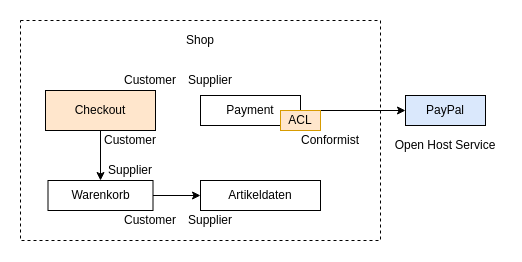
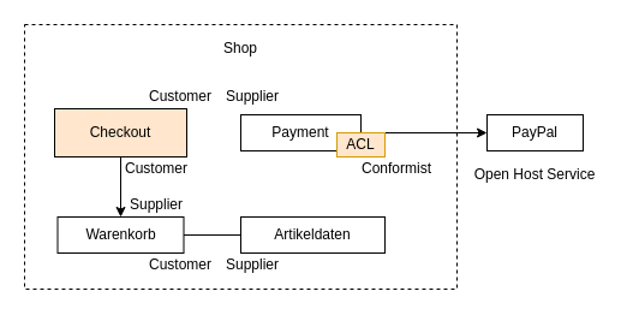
  <mxCell id="0" />
  <mxCell id="1" parent="0" />
  <mxCell id="2" value="" style="rounded=0;whiteSpace=wrap;html=1;dashed=1;" parent="1" vertex="1"><mxGeometry x="20" y="20" width="360" height="220" as="geometry" /></mxCell>
  <mxCell id="3" style="edgeStyle=orthogonalEdgeStyle;rounded=0;orthogonalLoop=1;jettySize=auto;html=1;entryX=0.5;entryY=0;entryDx=0;entryDy=0;" parent="1" source="4" target="8" edge="1"><mxGeometry relative="1" as="geometry" /></mxCell>
  <mxCell id="4" value="Checkout" style="rounded=0;whiteSpace=wrap;html=1;fillColor=#ffe6cc;" parent="1" vertex="1"><mxGeometry x="45" y="90" width="110" height="40" as="geometry" /></mxCell>
  <mxCell id="5" style="edgeStyle=orthogonalEdgeStyle;rounded=0;orthogonalLoop=1;jettySize=auto;html=1;entryX=0;entryY=0.5;entryDx=0;entryDy=0;" parent="1" source="6" target="10" edge="1"><mxGeometry relative="1" as="geometry"><mxPoint x="440" y="110" as="targetPoint" /></mxGeometry></mxCell>
  <mxCell id="6" value="Payment" style="rounded=0;whiteSpace=wrap;html=1;" parent="1" vertex="1"><mxGeometry x="200" y="95" width="100" height="30" as="geometry" /></mxCell>
- <mxCell id="7" style="edgeStyle=orthogonalEdgeStyle;rounded=0;orthogonalLoop=1;jettySize=auto;html=1;entryX=0;entryY=0.5;entryDx=0;entryDy=0;" parent="1" source="8" target="14" edge="1"><mxGeometry relative="1" as="geometry" /></mxCell>
+ <mxCell id="7" style="edgeStyle=orthogonalEdgeStyle;rounded=0;orthogonalLoop=1;jettySize=auto;html=1;entryX=0;entryY=0.5;entryDx=0;entryDy=0;endArrow=none;" parent="1" source="8" target="14" edge="1"><mxGeometry relative="1" as="geometry" /></mxCell>
  <mxCell id="8" value="Warenkorb" style="rounded=0;whiteSpace=wrap;html=1;" parent="1" vertex="1"><mxGeometry x="47.5" y="180" width="105" height="30" as="geometry" /></mxCell>
  <mxCell id="9" value="Shop" style="text;html=1;strokeColor=none;fillColor=none;align=center;verticalAlign=middle;whiteSpace=wrap;rounded=0;dashed=1;" parent="1" vertex="1"><mxGeometry x="180" y="30" width="40" height="20" as="geometry" /></mxCell>
- <mxCell id="10" value="PayPal" style="rounded=0;whiteSpace=wrap;html=1;fillColor=#dae8fc;" parent="1" vertex="1"><mxGeometry x="405" y="95" width="80" height="30" as="geometry" /></mxCell>
+ <mxCell id="10" value="PayPal" style="rounded=0;whiteSpace=wrap;html=1;" parent="1" vertex="1"><mxGeometry x="405" y="95" width="80" height="30" as="geometry" /></mxCell>
  <mxCell id="11" value="Open Host Service" style="text;html=1;strokeColor=none;fillColor=none;align=center;verticalAlign=middle;whiteSpace=wrap;rounded=0;" parent="1" vertex="1"><mxGeometry x="390" y="135" width="110" height="20" as="geometry" /></mxCell>
  <mxCell id="12" value="ACL" style="rounded=0;whiteSpace=wrap;html=1;fillColor=#ffe6cc;strokeColor=#d79b00;" parent="1" vertex="1"><mxGeometry x="280" y="110" width="40" height="20" as="geometry" /></mxCell>
  <mxCell id="13" value="Conformist" style="text;html=1;strokeColor=none;fillColor=none;align=center;verticalAlign=middle;whiteSpace=wrap;rounded=0;" parent="1" vertex="1"><mxGeometry x="310" y="130" width="40" height="20" as="geometry" /></mxCell>
  <mxCell id="14" value="Artikeldaten" style="rounded=0;whiteSpace=wrap;html=1;" parent="1" vertex="1"><mxGeometry x="200" y="180" width="120" height="30" as="geometry" /></mxCell>
  <mxCell id="15" value="Customer" style="text;html=1;strokeColor=none;fillColor=none;align=center;verticalAlign=middle;whiteSpace=wrap;rounded=0;" parent="1" vertex="1"><mxGeometry x="130" y="210" width="40" height="20" as="geometry" /></mxCell>
  <mxCell id="16" value="Supplier" style="text;html=1;strokeColor=none;fillColor=none;align=center;verticalAlign=middle;whiteSpace=wrap;rounded=0;" parent="1" vertex="1"><mxGeometry x="190" y="210" width="40" height="20" as="geometry" /></mxCell>
  <mxCell id="17" value="Customer" style="text;html=1;strokeColor=none;fillColor=none;align=center;verticalAlign=middle;whiteSpace=wrap;rounded=0;" parent="1" vertex="1"><mxGeometry x="110" y="130" width="40" height="20" as="geometry" /></mxCell>
  <mxCell id="18" value="Supplier" style="text;html=1;strokeColor=none;fillColor=none;align=center;verticalAlign=middle;whiteSpace=wrap;rounded=0;" parent="1" vertex="1"><mxGeometry x="110" y="160" width="40" height="20" as="geometry" /></mxCell>
  <mxCell id="19" value="Customer" style="text;html=1;strokeColor=none;fillColor=none;align=center;verticalAlign=middle;whiteSpace=wrap;rounded=0;" parent="1" vertex="1"><mxGeometry x="130" y="70" width="40" height="20" as="geometry" /></mxCell>
  <mxCell id="20" value="Supplier" style="text;html=1;strokeColor=none;fillColor=none;align=center;verticalAlign=middle;whiteSpace=wrap;rounded=0;" parent="1" vertex="1"><mxGeometry x="190" y="70" width="40" height="20" as="geometry" /></mxCell>
